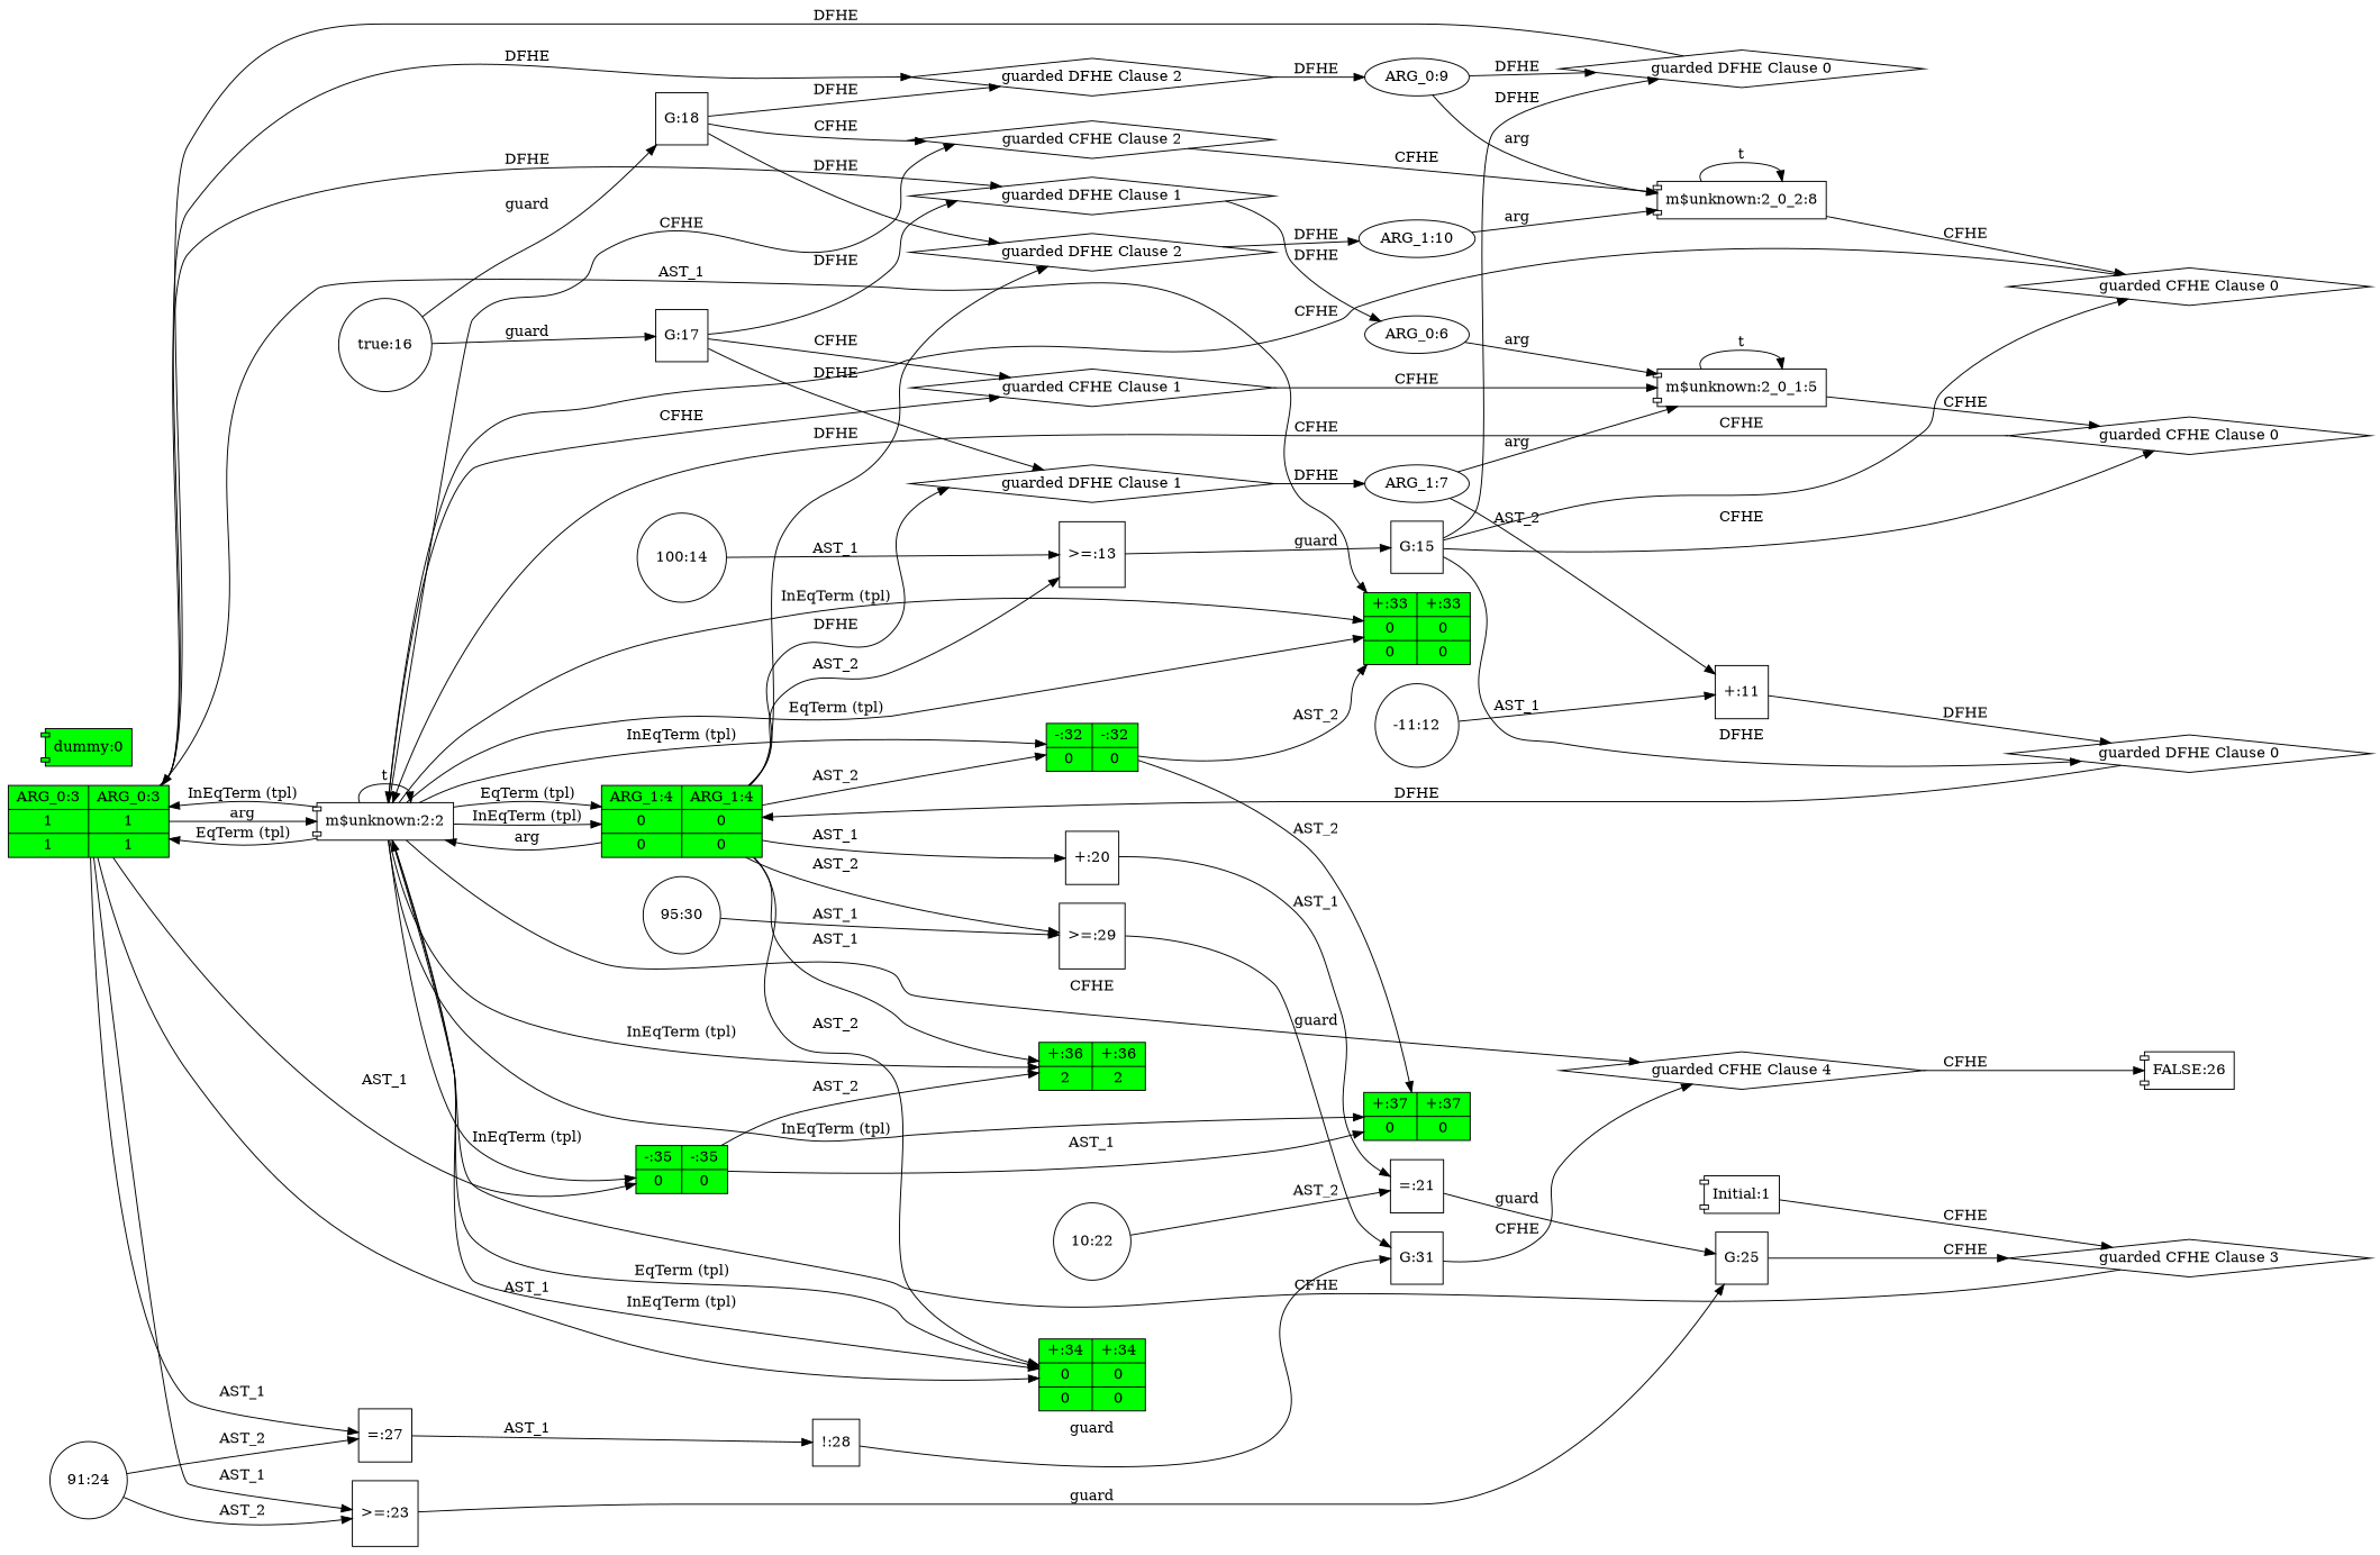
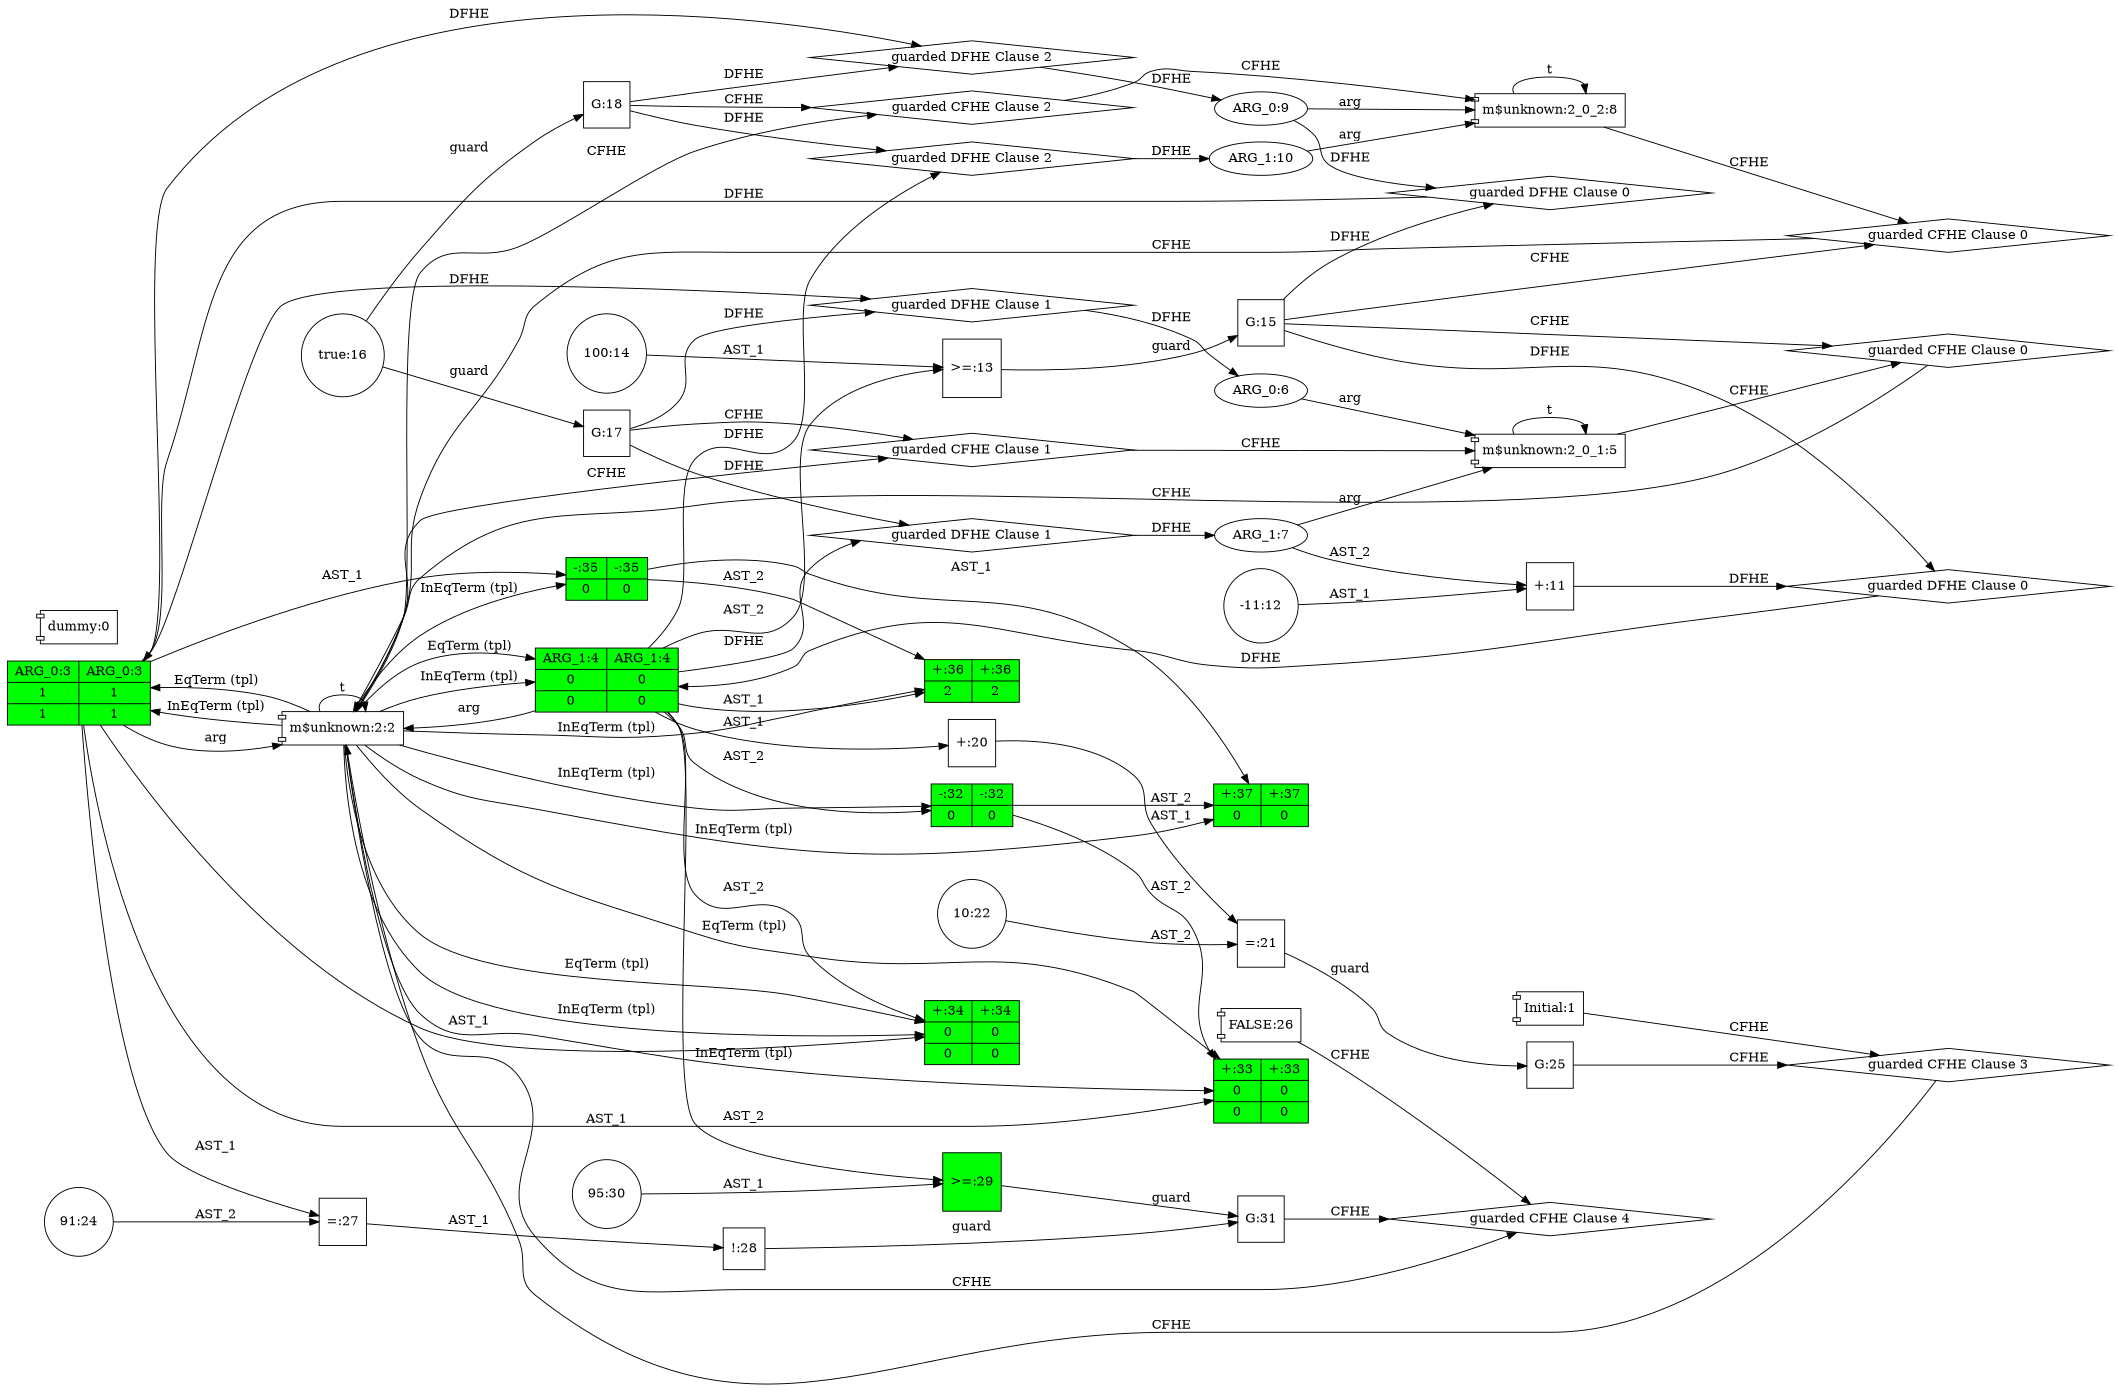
  digraph {
    rankdir=LR
    node [color=black fillcolor=white shape=square style=filled]
    n1 [fillcolor=green label="{{ARG_0:3|1|1}|{ARG_0:3|1|1}}" shape=record]
    n2 [label="m$unknown:2:2" nodeName=CONTROLN_0 shape=component]
    n3 [label="guarded DFHE Clause 1" nodeName=DFHE_2 shape=diamond color="" fillcolor="" style=""]
    n4 [label="guarded DFHE Clause 2" nodeName=DFHE_4 shape=diamond color="" fillcolor="" style=""]
-   n5 [label=">=:23" nodeName=">=_23"]
    n6 [label="=:27" nodeName="=_27"]
    n7 [fillcolor=green label="{{+:33|0|0}|{+:33|0|0}}" shape=record]
    n8 [fillcolor=green label="{{+:34|0|0}|{+:34|0|0}}" shape=record]
    n9 [fillcolor=green label="{{-:35|0}|{-:35|0}}" shape=record]
    n10 [fillcolor=green label="{{ARG_1:4|0|0}|{ARG_1:4|0|0}}" shape=record]
    n11 [label="guarded CFHE Clause 1" nodeName=CFHE_2 shape=diamond color="" fillcolor="" style=""]
    n12 [label="guarded CFHE Clause 2" nodeName=CFHE_3 shape=diamond color="" fillcolor="" style=""]
    n13 [label="guarded CFHE Clause 4" nodeName=CFHE_5 shape=diamond color="" fillcolor="" style=""]
    n14 [fillcolor=green label="{{-:32|0}|{-:32|0}}" shape=record]
    n15 [fillcolor=green label="{{+:36|2}|{+:36|2}}" shape=record]
    n16 [fillcolor=green label="{{+:37|0}|{+:37|0}}" shape=record]
    n17 [label="ARG_0:6" nodeName=predicateArgument2 shape=ellipse]
    n18 [label="ARG_0:9" nodeName=predicateArgument4 shape=ellipse]
    n19 [label="G:25" nodeName=guard_25]
    n20 [label="!:28" nodeName="!_28"]
    n21 [label=">=:13" nodeName=">=_13"]
    n22 [label="guarded DFHE Clause 1" nodeName=DFHE_3 shape=diamond color="" fillcolor="" style=""]
    n23 [label="guarded DFHE Clause 2" nodeName=DFHE_5 shape=diamond color="" fillcolor="" style=""]
    n24 [label="+:20" nodeName="+_20"]
-   n25 [label=">=:29" nodeName=">=_29"]
+   n25 [fillcolor=green label=">=:29" nodeName=">=_29"]
    n26 [label="m$unknown:2_0_1:5" nodeName=CONTROLN_1 shape=component]
    n27 [label="m$unknown:2_0_2:8" nodeName=CONTROLN_2 shape=component]
    n28 [label="FALSE:26" nodeName=FALSE shape=component]
    n29 [label="G:15" nodeName=guard_15]
    n30 [label="ARG_1:7" nodeName=predicateArgument3 shape=ellipse]
    n31 [label="ARG_1:10" nodeName=predicateArgument5 shape=ellipse]
    n32 [label="=:21" nodeName="=_21"]
    n33 [label="G:31" nodeName=guard_31]
    n34 [label="guarded CFHE Clause 0" nodeName=CFHE_0 shape=diamond color="" fillcolor="" style=""]
    n35 [label="+:11" nodeName="+_11"]
    n36 [label="guarded DFHE Clause 0" nodeName=DFHE_1 shape=diamond color="" fillcolor="" style=""]
    n37 [label="guarded CFHE Clause 0" nodeName=CFHE_1 shape=diamond color="" fillcolor="" style=""]
    n38 [label="guarded DFHE Clause 0" nodeName=DFHE_0 shape=diamond color="" fillcolor="" style=""]
    n39 [label="-11:12" nodeName="-11_12" shape=circle]
    n40 [label="100:14" nodeName="100_14" shape=circle]
    n41 [label="true:16" nodeName=true_16 shape=circle]
    n42 [label="G:17" nodeName=guard_17]
    n43 [label="G:18" nodeName=guard_18]
    n44 [label="guarded CFHE Clause 3" nodeName=CFHE_4 shape=diamond color="" fillcolor="" style=""]
    n45 [label="10:22" nodeName="10_22" shape=circle]
    n46 [label="91:24" nodeName="91_24" shape=circle]
    n47 [label="Initial:1" nodeName=Initial shape=component]
    n48 [label="95:30" nodeName="95_30" shape=circle]
-   n49 [fillcolor=green label="dummy:0" nodeName=dummy shape=component]
+   n49 [label="dummy:0" nodeName=dummy shape=component]
    n1 -> n2 [label=arg]
    n1 -> n3 [label=DFHE]
    n1 -> n4 [label=DFHE]
-   n1 -> n5 [label=AST_1]
    n1 -> n6 [label=AST_1]
    n1 -> n7 [label=AST_1]
    n1 -> n8 [label=AST_1]
    n1 -> n9 [label=AST_1]
    n2 -> n1 [label="EqTerm (tpl)"]
    n2 -> n1 [label="InEqTerm (tpl)"]
    n2 -> n2 [label=t]
    n2 -> n7 [label="EqTerm (tpl)"]
    n2 -> n7 [label="InEqTerm (tpl)"]
    n2 -> n8 [label="EqTerm (tpl)"]
    n2 -> n8 [label="InEqTerm (tpl)"]
    n2 -> n9 [label="InEqTerm (tpl)"]
    n2 -> n10 [label="EqTerm (tpl)"]
    n2 -> n10 [label="InEqTerm (tpl)"]
    n2 -> n11 [label=CFHE]
    n2 -> n12 [label=CFHE]
    n2 -> n13 [label=CFHE]
    n2 -> n14 [label="InEqTerm (tpl)"]
    n2 -> n15 [label="InEqTerm (tpl)"]
    n2 -> n16 [label="InEqTerm (tpl)"]
    n3 -> n17 [label=DFHE]
    n4 -> n18 [label=DFHE]
-   n5 -> n19 [label=guard]
    n6 -> n20 [label=AST_1]
    n9 -> n15 [label=AST_2]
    n9 -> n16 [label=AST_1]
    n10 -> n2 [label=arg]
    n10 -> n8 [label=AST_2]
    n10 -> n14 [label=AST_2]
    n10 -> n15 [label=AST_1]
    n10 -> n21 [label=AST_2]
    n10 -> n22 [label=DFHE]
    n10 -> n23 [label=DFHE]
    n10 -> n24 [label=AST_1]
    n10 -> n25 [label=AST_2]
    n11 -> n26 [label=CFHE]
    n12 -> n27 [label=CFHE]
-   n13 -> n28 [label=CFHE]
+   n28 -> n13 [label=CFHE]
    n14 -> n7 [label=AST_2]
    n14 -> n16 [label=AST_2]
    n17 -> n26 [label=arg]
    n18 -> n27 [label=arg]
    n18 -> n38 [label=DFHE]
    n19 -> n44 [label=CFHE]
    n20 -> n33 [label=guard]
    n21 -> n29 [label=guard]
    n22 -> n30 [label=DFHE]
    n23 -> n31 [label=DFHE]
    n24 -> n32 [label=AST_1]
    n25 -> n33 [label=guard]
    n26 -> n26 [label=t]
    n26 -> n34 [label=CFHE]
    n27 -> n27 [label=t]
    n27 -> n37 [label=CFHE]
    n29 -> n34 [label=CFHE]
    n29 -> n36 [label=DFHE]
    n29 -> n37 [label=CFHE]
    n29 -> n38 [label=DFHE]
    n30 -> n26 [label=arg]
    n30 -> n35 [label=AST_2]
    n31 -> n27 [label=arg]
    n32 -> n19 [label=guard]
    n33 -> n13 [label=CFHE]
    n34 -> n2 [label=CFHE]
    n35 -> n36 [label=DFHE]
    n36 -> n10 [label=DFHE]
    n37 -> n2 [label=CFHE]
    n38 -> n1 [label=DFHE]
    n39 -> n35 [label=AST_1]
    n40 -> n21 [label=AST_1]
    n41 -> n42 [label=guard]
    n41 -> n43 [label=guard]
    n42 -> n3 [label=DFHE]
    n42 -> n11 [label=CFHE]
    n42 -> n22 [label=DFHE]
    n43 -> n4 [label=DFHE]
    n43 -> n12 [label=CFHE]
    n43 -> n23 [label=DFHE]
    n44 -> n2 [label=CFHE]
    n45 -> n32 [label=AST_2]
-   n46 -> n5 [label=AST_2]
    n46 -> n6 [label=AST_2]
    n47 -> n44 [label=CFHE]
    n48 -> n25 [label=AST_1]
  }
